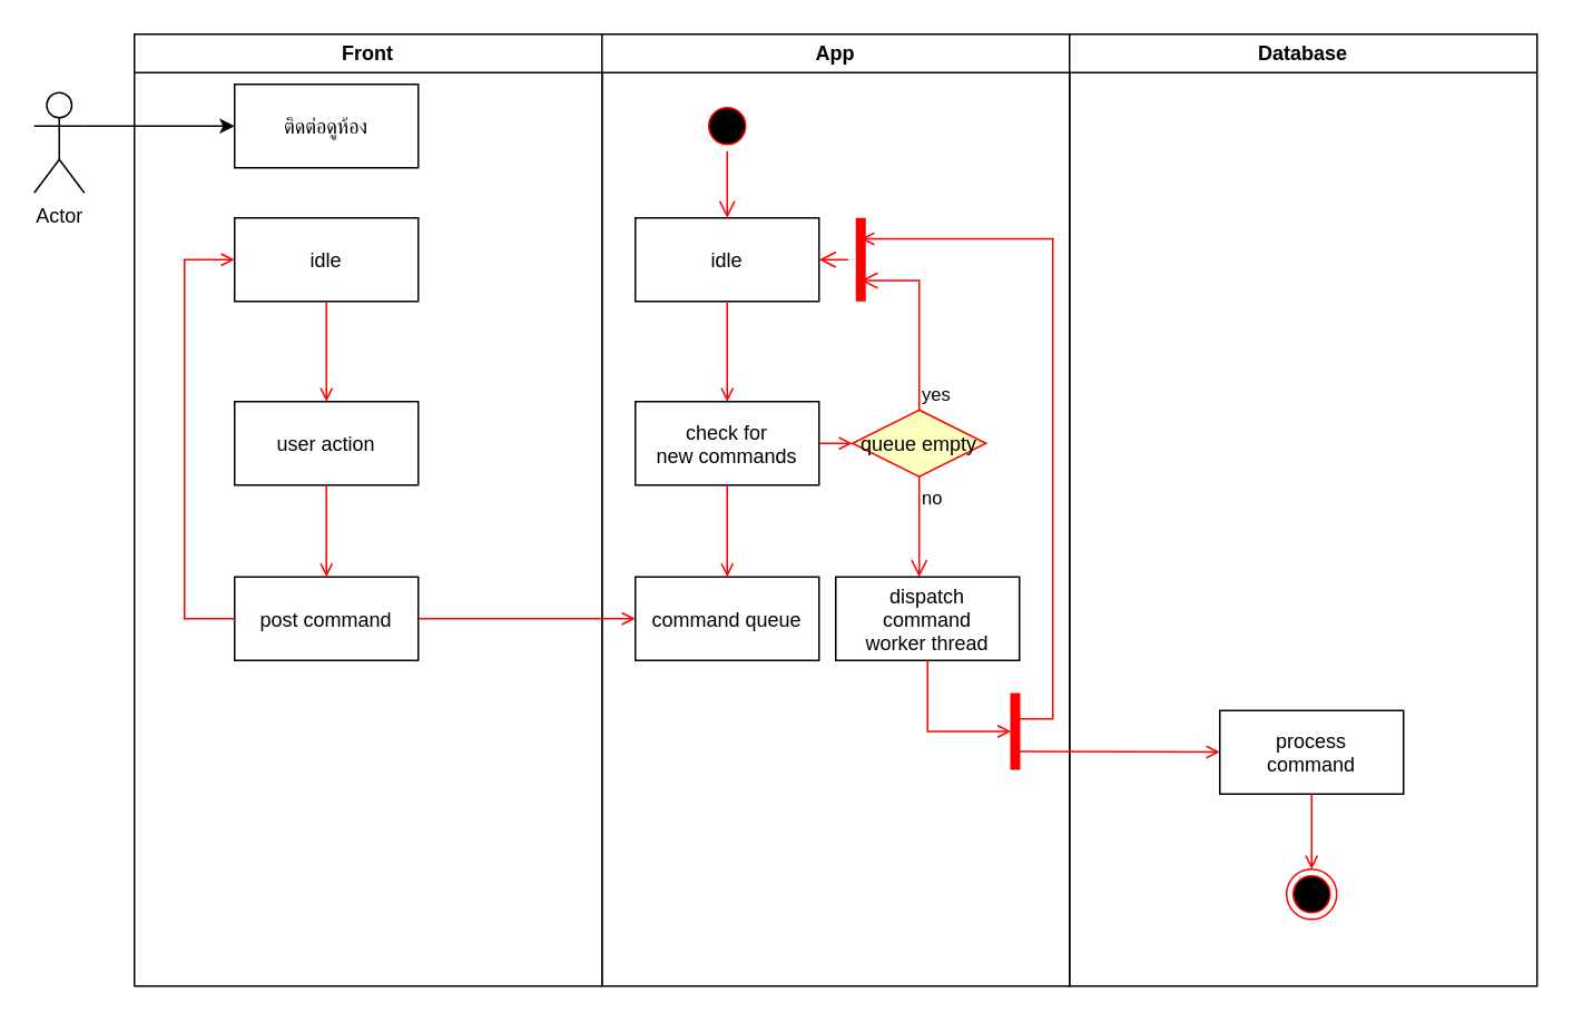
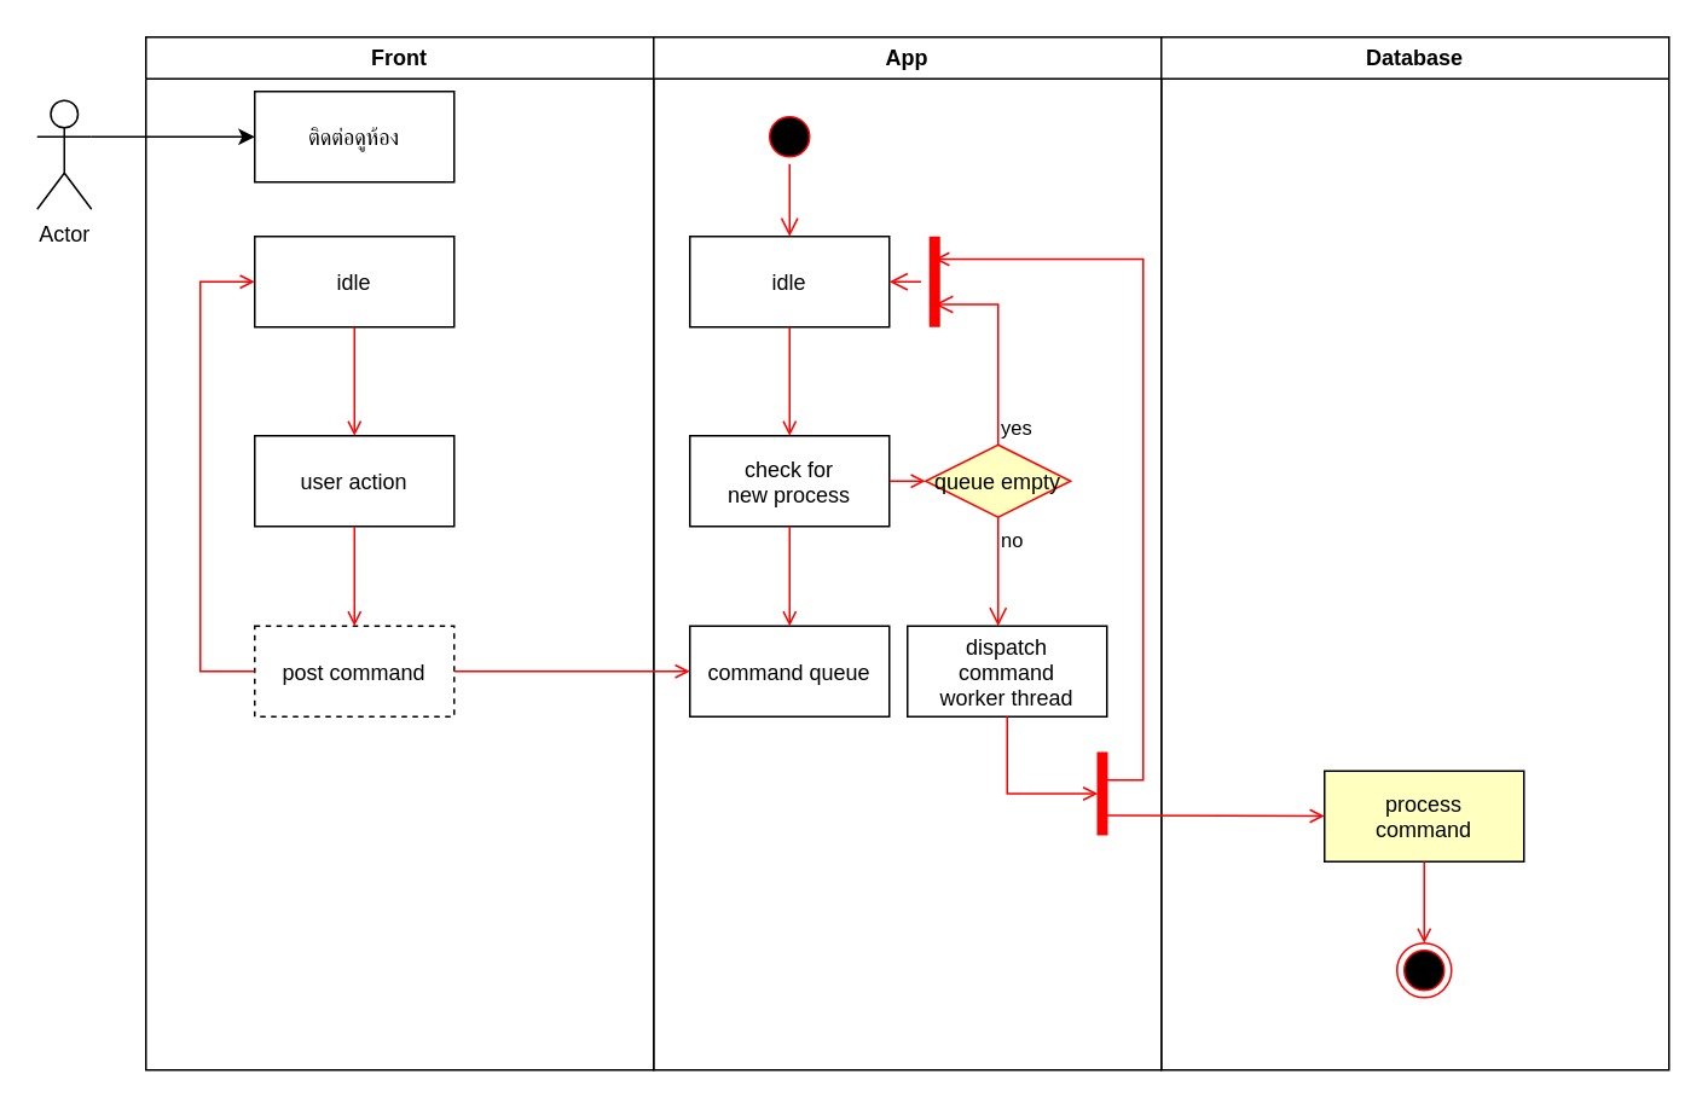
  <mxCell id="0" />
  <mxCell id="1" parent="0" />
  <mxCell id="2" value="Front" style="swimlane;whiteSpace=wrap" vertex="1" parent="1"><mxGeometry x="80" y="20" width="280" height="570" as="geometry" /></mxCell>
  <mxCell id="3" value="idle" style="" vertex="1" parent="2"><mxGeometry x="60" y="110" width="110" height="50" as="geometry" /></mxCell>
  <mxCell id="4" value="user action" style="" vertex="1" parent="2"><mxGeometry x="60" y="220" width="110" height="50" as="geometry" /></mxCell>
  <mxCell id="5" value="" style="endArrow=open;strokeColor=#FF0000;endFill=1;rounded=0" edge="1" parent="2" source="3" target="4"><mxGeometry relative="1" as="geometry" /></mxCell>
- <mxCell id="6" value="post command" style="" vertex="1" parent="2"><mxGeometry x="60" y="325" width="110" height="50" as="geometry" /></mxCell>
+ <mxCell id="6" value="post command" style="dashed=1;" vertex="1" parent="2"><mxGeometry x="60" y="325" width="110" height="50" as="geometry" /></mxCell>
  <mxCell id="7" value="" style="endArrow=open;strokeColor=#FF0000;endFill=1;rounded=0" edge="1" parent="2" source="4" target="6"><mxGeometry relative="1" as="geometry" /></mxCell>
  <mxCell id="8" value="" style="edgeStyle=elbowEdgeStyle;elbow=horizontal;strokeColor=#FF0000;endArrow=open;endFill=1;rounded=0" edge="1" parent="2" source="6" target="3"><mxGeometry width="100" height="100" relative="1" as="geometry"><mxPoint x="160" y="290" as="sourcePoint" /><mxPoint x="260" y="190" as="targetPoint" /><Array as="points"><mxPoint x="30" y="250" /></Array></mxGeometry></mxCell>
  <mxCell id="9" value="ติดต่อดูห้อง" style="" vertex="1" parent="2"><mxGeometry x="60" y="30" width="110" height="50" as="geometry" /></mxCell>
  <mxCell id="10" value="App" style="swimlane;whiteSpace=wrap;startSize=23;" vertex="1" parent="1"><mxGeometry x="360" y="20" width="280" height="570" as="geometry" /></mxCell>
  <mxCell id="11" value="" style="ellipse;shape=startState;fillColor=#000000;strokeColor=#ff0000;" vertex="1" parent="10"><mxGeometry x="60" y="40" width="30" height="30" as="geometry" /></mxCell>
  <mxCell id="12" value="" style="edgeStyle=elbowEdgeStyle;elbow=horizontal;verticalAlign=bottom;endArrow=open;endSize=8;strokeColor=#FF0000;endFill=1;rounded=0" edge="1" parent="10" source="11" target="13"><mxGeometry x="40" y="20" as="geometry"><mxPoint x="55" y="90" as="targetPoint" /></mxGeometry></mxCell>
  <mxCell id="13" value="idle" style="" vertex="1" parent="10"><mxGeometry x="20" y="110" width="110" height="50" as="geometry" /></mxCell>
- <mxCell id="14" value="check for &#10;new commands" style="" vertex="1" parent="10"><mxGeometry x="20" y="220" width="110" height="50" as="geometry" /></mxCell>
+ <mxCell id="14" value="check for &#10;new process" style="" vertex="1" parent="10"><mxGeometry x="20" y="220" width="110" height="50" as="geometry" /></mxCell>
  <mxCell id="15" value="" style="endArrow=open;strokeColor=#FF0000;endFill=1;rounded=0" edge="1" parent="10" source="13" target="14"><mxGeometry relative="1" as="geometry" /></mxCell>
  <mxCell id="16" value="command queue" style="" vertex="1" parent="10"><mxGeometry x="20" y="325" width="110" height="50" as="geometry" /></mxCell>
  <mxCell id="17" value="" style="endArrow=open;strokeColor=#FF0000;endFill=1;rounded=0" edge="1" parent="10" source="14" target="16"><mxGeometry relative="1" as="geometry" /></mxCell>
  <mxCell id="18" value="queue empty" style="rhombus;fillColor=#ffffc0;strokeColor=#ff0000;" vertex="1" parent="10"><mxGeometry x="150" y="225" width="80" height="40" as="geometry" /></mxCell>
  <mxCell id="19" value="yes" style="edgeStyle=elbowEdgeStyle;elbow=horizontal;align=left;verticalAlign=bottom;endArrow=open;endSize=8;strokeColor=#FF0000;exitX=0.5;exitY=0;endFill=1;rounded=0;entryX=0.75;entryY=0.5;entryPerimeter=0" edge="1" parent="10" source="18" target="22"><mxGeometry x="-1" relative="1" as="geometry"><mxPoint x="160" y="150" as="targetPoint" /><Array as="points"><mxPoint x="190" y="180" /></Array></mxGeometry></mxCell>
  <mxCell id="20" value="no" style="edgeStyle=elbowEdgeStyle;elbow=horizontal;align=left;verticalAlign=top;endArrow=open;endSize=8;strokeColor=#FF0000;endFill=1;rounded=0" edge="1" parent="10" source="18" target="24"><mxGeometry x="-1" relative="1" as="geometry"><mxPoint x="190" y="305" as="targetPoint" /></mxGeometry></mxCell>
  <mxCell id="21" value="" style="endArrow=open;strokeColor=#FF0000;endFill=1;rounded=0" edge="1" parent="10" source="14" target="18"><mxGeometry relative="1" as="geometry" /></mxCell>
  <mxCell id="22" value="" style="shape=line;strokeWidth=6;strokeColor=#ff0000;rotation=90" vertex="1" parent="10"><mxGeometry x="130" y="127.5" width="50" height="15" as="geometry" /></mxCell>
  <mxCell id="23" value="" style="edgeStyle=elbowEdgeStyle;elbow=horizontal;verticalAlign=bottom;endArrow=open;endSize=8;strokeColor=#FF0000;endFill=1;rounded=0" edge="1" parent="10" source="22" target="13"><mxGeometry x="130" y="90" as="geometry"><mxPoint x="230" y="140" as="targetPoint" /></mxGeometry></mxCell>
  <mxCell id="24" value="dispatch&#10;command&#10;worker thread" style="" vertex="1" parent="10"><mxGeometry x="140" y="325" width="110" height="50" as="geometry" /></mxCell>
  <mxCell id="25" value="" style="whiteSpace=wrap;strokeColor=#FF0000;fillColor=#FF0000" vertex="1" parent="10"><mxGeometry x="245" y="395" width="5" height="45" as="geometry" /></mxCell>
  <mxCell id="26" value="" style="edgeStyle=elbowEdgeStyle;elbow=horizontal;entryX=0;entryY=0.5;strokeColor=#FF0000;endArrow=open;endFill=1;rounded=0" edge="1" parent="10" source="24" target="25"><mxGeometry width="100" height="100" relative="1" as="geometry"><mxPoint x="60" y="480" as="sourcePoint" /><mxPoint x="160" y="380" as="targetPoint" /><Array as="points"><mxPoint x="195" y="400" /></Array></mxGeometry></mxCell>
  <mxCell id="27" value="Database" style="swimlane;whiteSpace=wrap" vertex="1" parent="1"><mxGeometry x="640" y="20" width="280" height="570" as="geometry" /></mxCell>
- <mxCell id="28" value="process&#10;command" style="" vertex="1" parent="27"><mxGeometry x="90" y="405" width="110" height="50" as="geometry" /></mxCell>
+ <mxCell id="28" value="process&#10;command" style="fillColor=#ffffc0;" vertex="1" parent="27"><mxGeometry x="90" y="405" width="110" height="50" as="geometry" /></mxCell>
  <mxCell id="29" value="" style="edgeStyle=elbowEdgeStyle;elbow=horizontal;strokeColor=#FF0000;endArrow=open;endFill=1;rounded=0;entryX=0.25;entryY=0.5;entryPerimeter=0" edge="1" parent="27" target="22"><mxGeometry width="100" height="100" relative="1" as="geometry"><mxPoint x="-30" y="410" as="sourcePoint" /><mxPoint x="-120" y="120" as="targetPoint" /><Array as="points"><mxPoint x="-10" y="135" /></Array></mxGeometry></mxCell>
  <mxCell id="30" value="" style="edgeStyle=none;strokeColor=#FF0000;endArrow=open;endFill=1;rounded=0" edge="1" parent="27" target="28"><mxGeometry width="100" height="100" relative="1" as="geometry"><mxPoint x="-30" y="429.5" as="sourcePoint" /><mxPoint x="90" y="429.5" as="targetPoint" /></mxGeometry></mxCell>
  <mxCell id="31" value="" style="ellipse;shape=endState;fillColor=#000000;strokeColor=#ff0000" vertex="1" parent="27"><mxGeometry x="130" y="500" width="30" height="30" as="geometry" /></mxCell>
  <mxCell id="32" value="" style="endArrow=open;strokeColor=#FF0000;endFill=1;rounded=0" edge="1" parent="27" source="28" target="31"><mxGeometry relative="1" as="geometry" /></mxCell>
  <mxCell id="33" value="" style="endArrow=open;strokeColor=#FF0000;endFill=1;rounded=0" edge="1" parent="1" source="6" target="16"><mxGeometry relative="1" as="geometry" /></mxCell>
  <mxCell id="34" style="edgeStyle=orthogonalEdgeStyle;rounded=0;orthogonalLoop=1;jettySize=auto;html=1;exitX=1;exitY=0.333;exitDx=0;exitDy=0;exitPerimeter=0;" edge="1" parent="1" source="35"><mxGeometry relative="1" as="geometry"><mxPoint x="140" y="75" as="targetPoint" /></mxGeometry></mxCell>
  <mxCell id="35" value="Actor" style="shape=umlActor;verticalLabelPosition=bottom;verticalAlign=top;html=1;outlineConnect=0;" vertex="1" parent="1"><mxGeometry x="20" y="55" width="30" height="60" as="geometry" /></mxCell>
